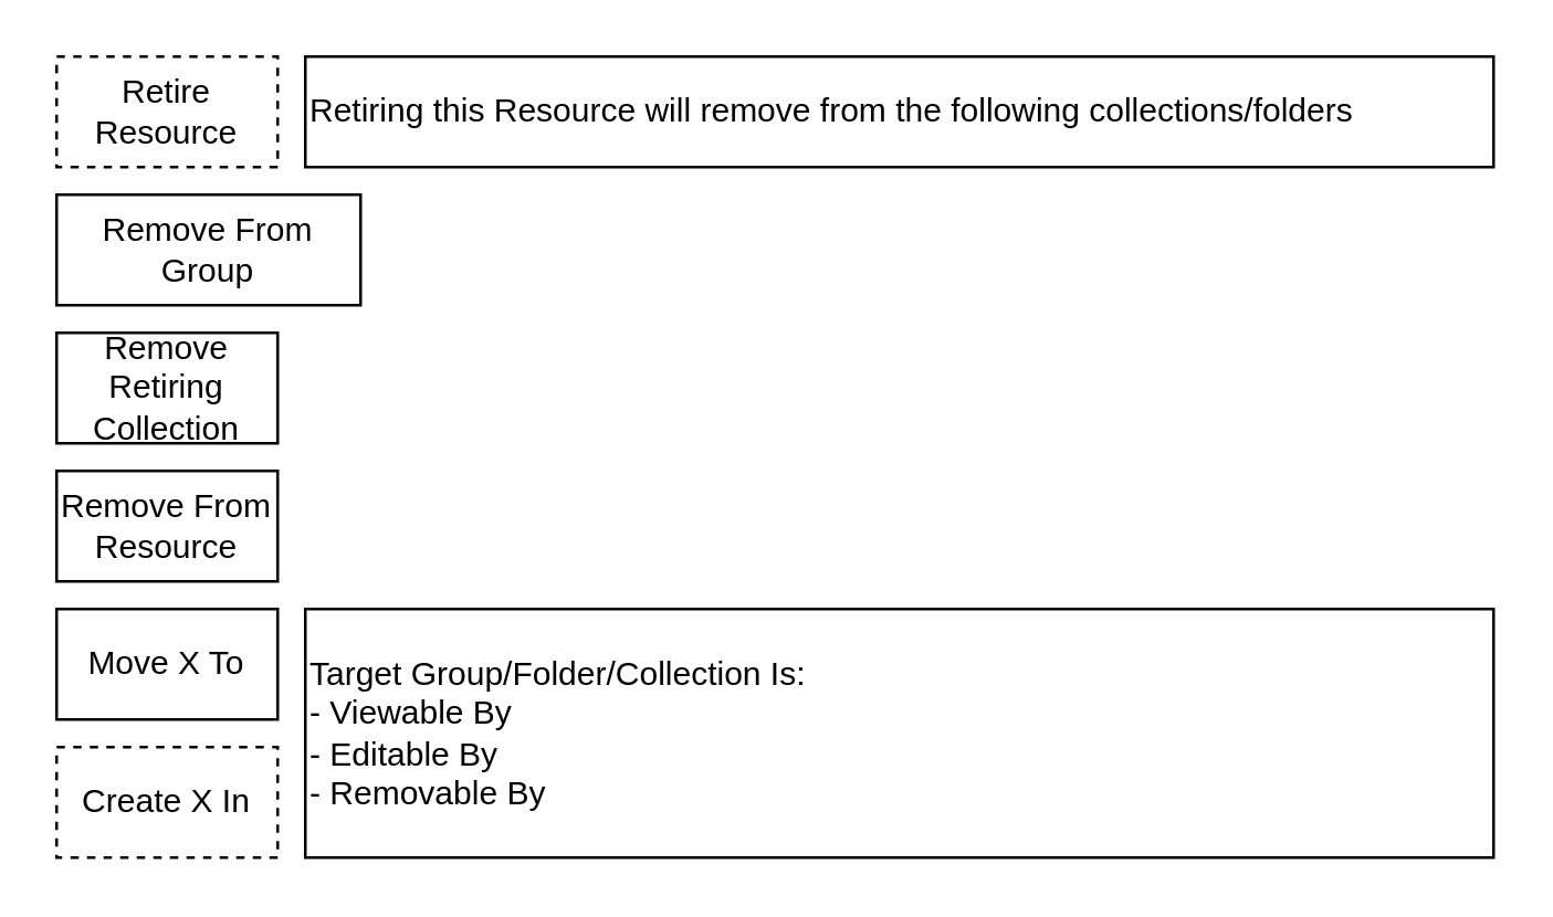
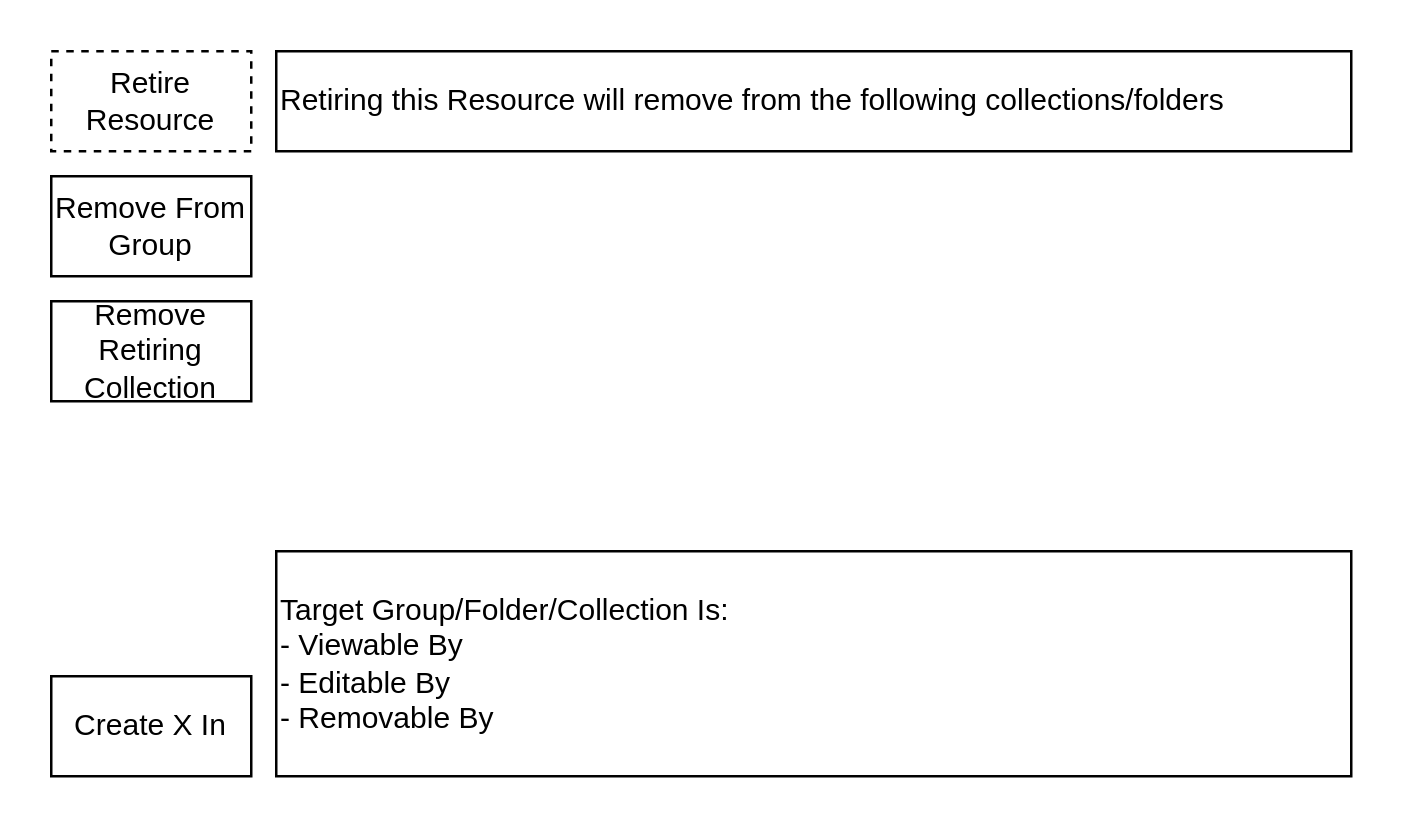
  <mxCell id="0" />
  <mxCell id="1" parent="0" />
- <mxCell id="2" value="Move X To" style="rounded=0;whiteSpace=wrap;html=1;" vertex="1" parent="1"><mxGeometry x="20" y="220" width="80" height="40" as="geometry" /></mxCell>
- <mxCell id="3" value="Create X In" style="rounded=0;whiteSpace=wrap;html=1;dashed=1;" vertex="1" parent="1"><mxGeometry x="20" y="270" width="80" height="40" as="geometry" /></mxCell>
+ <mxCell id="3" value="Create X In" style="rounded=0;whiteSpace=wrap;html=1;" vertex="1" parent="1"><mxGeometry x="20" y="270" width="80" height="40" as="geometry" /></mxCell>
  <mxCell id="4" value="Target Group/Folder/Collection Is:&lt;br&gt;- Viewable&amp;nbsp;By&lt;br&gt;- Editable By&lt;br&gt;- Removable By" style="rounded=0;whiteSpace=wrap;html=1;align=left;" vertex="1" parent="1"><mxGeometry x="110" y="220" width="430" height="90" as="geometry" /></mxCell>
- <mxCell id="5" value="Remove From&lt;br&gt;Group" style="rounded=0;whiteSpace=wrap;html=1;" vertex="1" parent="1"><mxGeometry x="20" y="70" width="110" height="40" as="geometry" /></mxCell>
+ <mxCell id="5" value="Remove From&lt;br&gt;Group" style="rounded=0;whiteSpace=wrap;html=1;" vertex="1" parent="1"><mxGeometry x="20" y="70" width="80" height="40" as="geometry" /></mxCell>
  <mxCell id="6" value="Remove Retiring Collection" style="rounded=0;whiteSpace=wrap;html=1;" vertex="1" parent="1"><mxGeometry x="20" y="120" width="80" height="40" as="geometry" /></mxCell>
- <mxCell id="7" value="Remove From Resource" style="rounded=0;whiteSpace=wrap;html=1;" vertex="1" parent="1"><mxGeometry x="20" y="170" width="80" height="40" as="geometry" /></mxCell>
  <mxCell id="8" value="Retire&lt;br&gt;Resource" style="rounded=0;whiteSpace=wrap;html=1;dashed=1;" vertex="1" parent="1"><mxGeometry x="20" y="20" width="80" height="40" as="geometry" /></mxCell>
  <mxCell id="9" value="Retiring this Resource will remove from the following collections/folders" style="rounded=0;whiteSpace=wrap;html=1;align=left;" vertex="1" parent="1"><mxGeometry x="110" y="20" width="430" height="40" as="geometry" /></mxCell>
